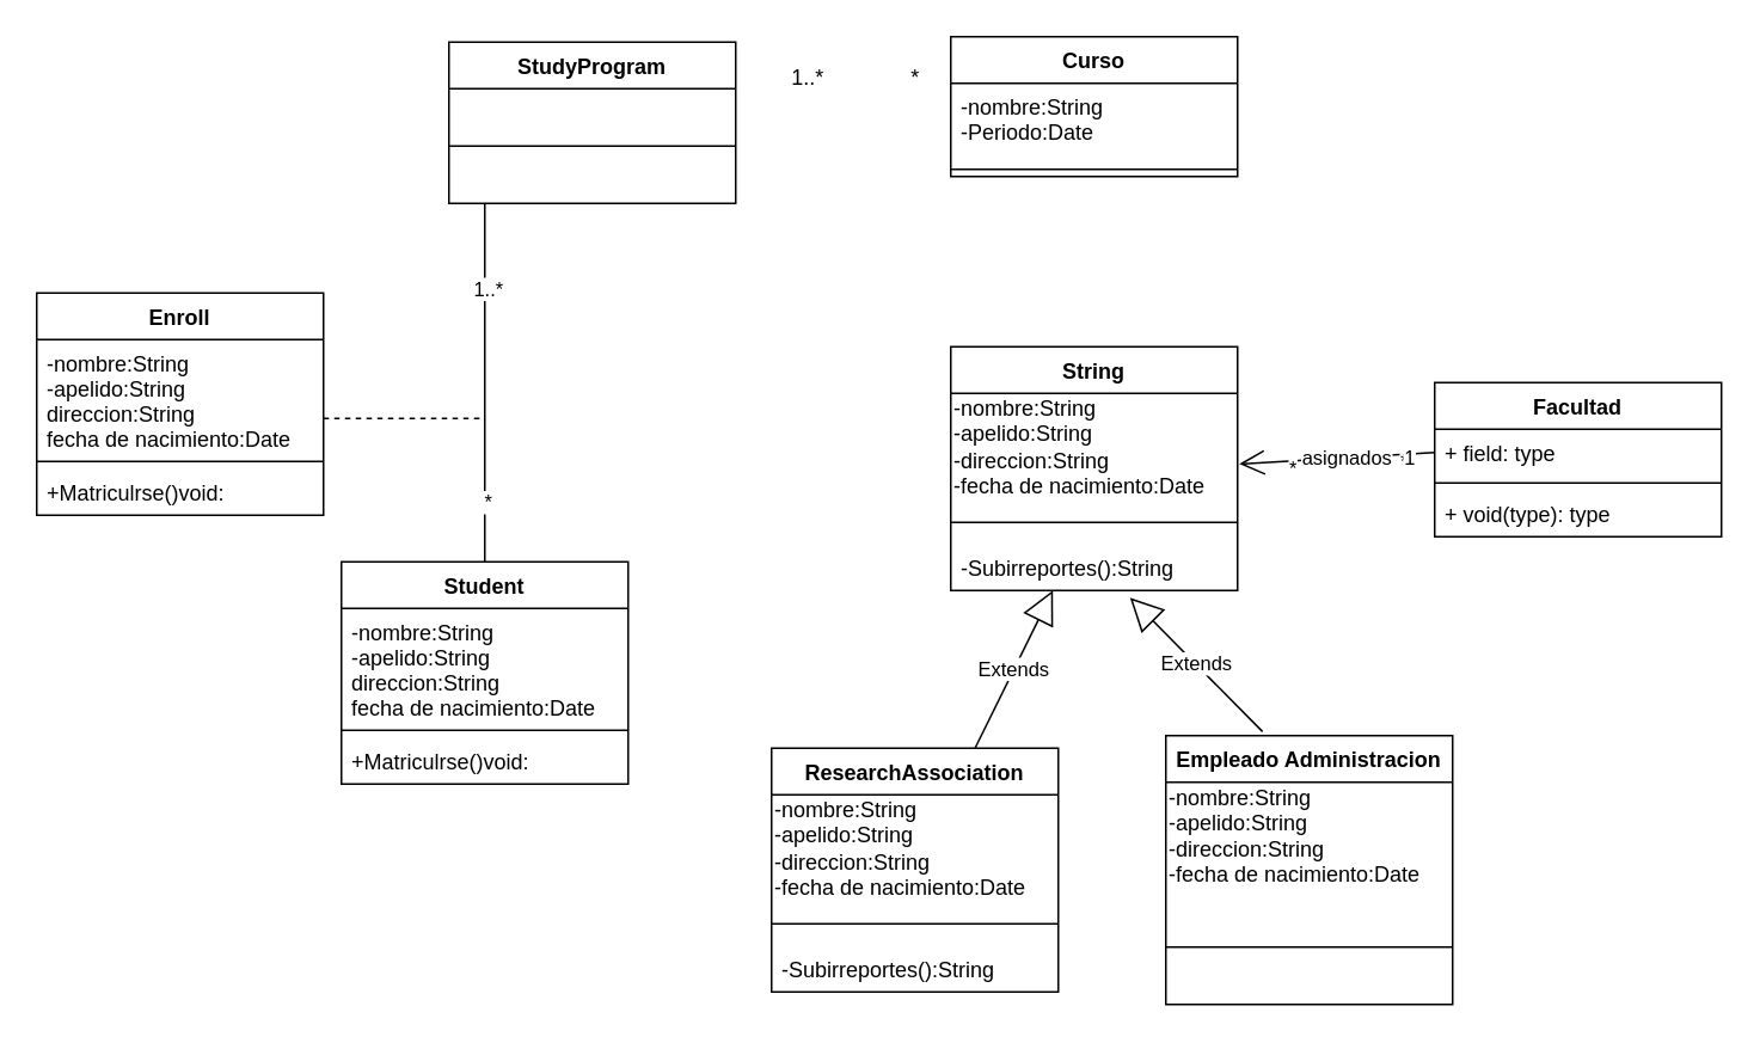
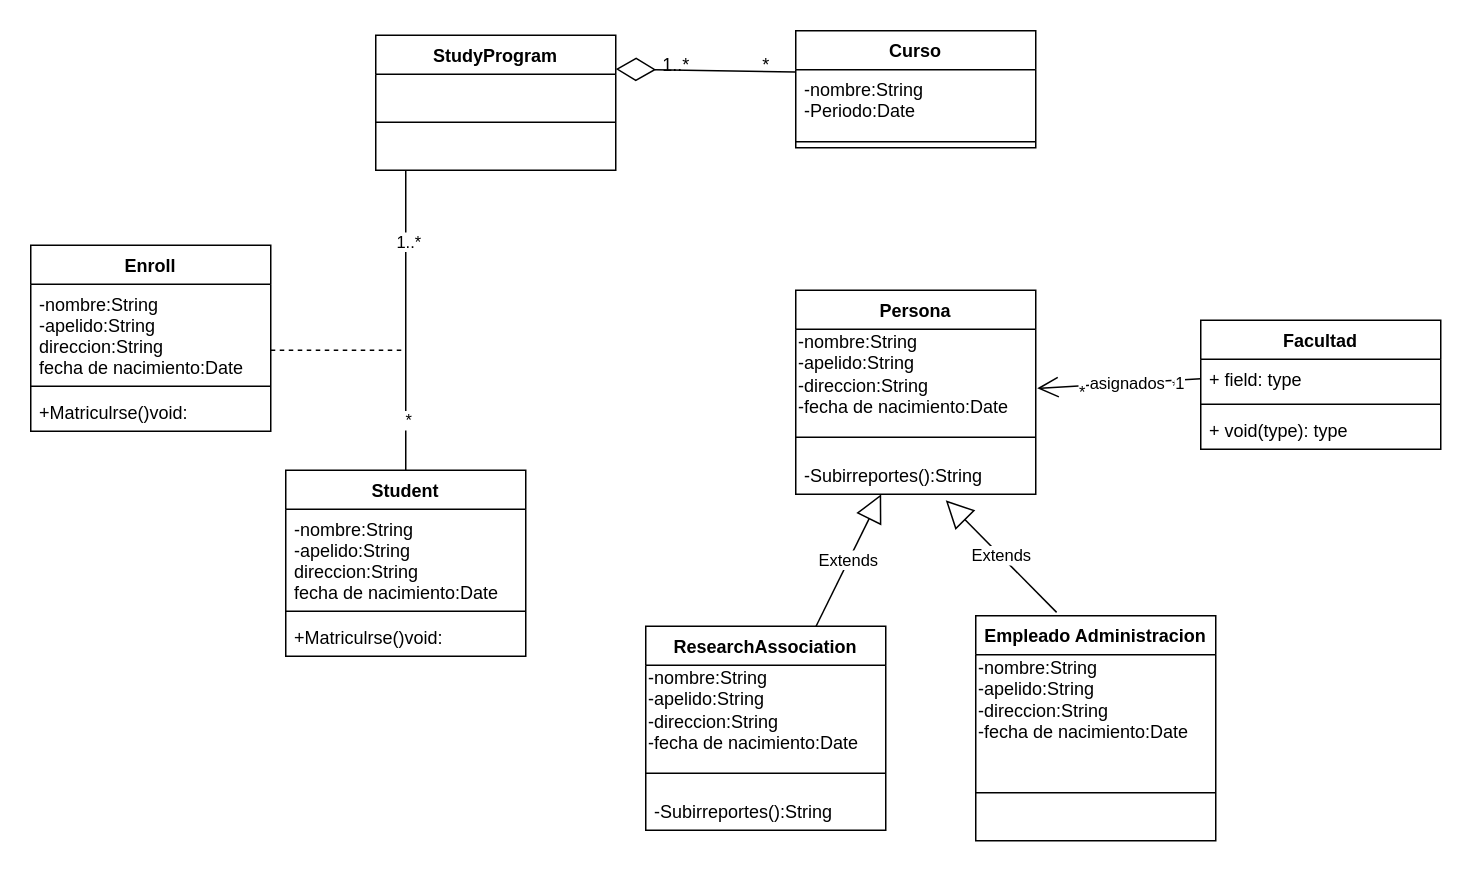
  <mxCell id="0" />
  <mxCell id="1" parent="0" />
  <mxCell id="2" value="ResearchAssociation" style="swimlane;fontStyle=1;align=center;verticalAlign=top;childLayout=stackLayout;horizontal=1;startSize=26;horizontalStack=0;resizeParent=1;resizeParentMax=0;resizeLast=0;collapsible=1;marginBottom=0;" vertex="1" parent="1"><mxGeometry x="430" y="417" width="160" height="136" as="geometry" /></mxCell>
  <mxCell id="3" value="&lt;span style=&quot;&quot;&gt;-nombre:String&lt;/span&gt;&lt;br style=&quot;padding: 0px; margin: 0px;&quot;&gt;&lt;span style=&quot;&quot;&gt;-apelido:String&lt;/span&gt;&lt;br style=&quot;padding: 0px; margin: 0px;&quot;&gt;&lt;span style=&quot;&quot;&gt;-direccion:String&amp;nbsp;&lt;/span&gt;&lt;br style=&quot;padding: 0px; margin: 0px;&quot;&gt;&lt;span style=&quot;&quot;&gt;-fecha de nacimiento:Date&lt;/span&gt;" style="text;html=1;align=left;verticalAlign=middle;resizable=0;points=[];autosize=1;strokeColor=none;fillColor=none;" vertex="1" parent="2"><mxGeometry y="26" width="160" height="60" as="geometry" /></mxCell>
  <mxCell id="4" value="" style="line;strokeWidth=1;fillColor=none;align=left;verticalAlign=middle;spacingTop=-1;spacingLeft=3;spacingRight=3;rotatable=0;labelPosition=right;points=[];portConstraint=eastwest;" vertex="1" parent="2"><mxGeometry y="86" width="160" height="24" as="geometry" /></mxCell>
  <mxCell id="5" value="-Subirreportes():String" style="text;strokeColor=none;fillColor=none;align=left;verticalAlign=top;spacingLeft=4;spacingRight=4;overflow=hidden;rotatable=0;points=[[0,0.5],[1,0.5]];portConstraint=eastwest;" vertex="1" parent="2"><mxGeometry y="110" width="160" height="26" as="geometry" /></mxCell>
  <mxCell id="6" value="Curso" style="swimlane;fontStyle=1;align=center;verticalAlign=top;childLayout=stackLayout;horizontal=1;startSize=26;horizontalStack=0;resizeParent=1;resizeParentMax=0;resizeLast=0;collapsible=1;marginBottom=0;" vertex="1" parent="1"><mxGeometry x="530" y="20" width="160" height="78" as="geometry" /></mxCell>
  <mxCell id="7" value="-nombre:String&#10;-Periodo:Date" style="text;strokeColor=none;fillColor=none;align=left;verticalAlign=top;spacingLeft=4;spacingRight=4;overflow=hidden;rotatable=0;points=[[0,0.5],[1,0.5]];portConstraint=eastwest;" vertex="1" parent="6"><mxGeometry y="26" width="160" height="44" as="geometry" /></mxCell>
  <mxCell id="8" value="" style="line;strokeWidth=1;fillColor=none;align=left;verticalAlign=middle;spacingTop=-1;spacingLeft=3;spacingRight=3;rotatable=0;labelPosition=right;points=[];portConstraint=eastwest;" vertex="1" parent="6"><mxGeometry y="70" width="160" height="8" as="geometry" /></mxCell>
  <mxCell id="9" value="Student" style="swimlane;fontStyle=1;align=center;verticalAlign=top;childLayout=stackLayout;horizontal=1;startSize=26;horizontalStack=0;resizeParent=1;resizeParentMax=0;resizeLast=0;collapsible=1;marginBottom=0;" vertex="1" parent="1"><mxGeometry x="190" y="313" width="160" height="124" as="geometry" /></mxCell>
  <mxCell id="10" value="-nombre:String&#10;-apelido:String&#10;direccion:String &#10;fecha de nacimiento:Date" style="text;strokeColor=none;fillColor=none;align=left;verticalAlign=top;spacingLeft=4;spacingRight=4;overflow=hidden;rotatable=0;points=[[0,0.5],[1,0.5]];portConstraint=eastwest;" vertex="1" parent="9"><mxGeometry y="26" width="160" height="64" as="geometry" /></mxCell>
  <mxCell id="11" value="" style="line;strokeWidth=1;fillColor=none;align=left;verticalAlign=middle;spacingTop=-1;spacingLeft=3;spacingRight=3;rotatable=0;labelPosition=right;points=[];portConstraint=eastwest;" vertex="1" parent="9"><mxGeometry y="90" width="160" height="8" as="geometry" /></mxCell>
  <mxCell id="12" value="+Matriculrse()void:" style="text;strokeColor=none;fillColor=none;align=left;verticalAlign=top;spacingLeft=4;spacingRight=4;overflow=hidden;rotatable=0;points=[[0,0.5],[1,0.5]];portConstraint=eastwest;" vertex="1" parent="9"><mxGeometry y="98" width="160" height="26" as="geometry" /></mxCell>
  <mxCell id="13" value="StudyProgram" style="swimlane;fontStyle=1;align=center;verticalAlign=top;childLayout=stackLayout;horizontal=1;startSize=26;horizontalStack=0;resizeParent=1;resizeParentMax=0;resizeLast=0;collapsible=1;marginBottom=0;" vertex="1" parent="1"><mxGeometry x="250" y="23" width="160" height="90" as="geometry" /></mxCell>
  <mxCell id="14" value="" style="line;strokeWidth=1;fillColor=none;align=left;verticalAlign=middle;spacingTop=-1;spacingLeft=3;spacingRight=3;rotatable=0;labelPosition=right;points=[];portConstraint=eastwest;" vertex="1" parent="13"><mxGeometry y="26" width="160" height="64" as="geometry" /></mxCell>
  <mxCell id="15" value="Facultad" style="swimlane;fontStyle=1;align=center;verticalAlign=top;childLayout=stackLayout;horizontal=1;startSize=26;horizontalStack=0;resizeParent=1;resizeParentMax=0;resizeLast=0;collapsible=1;marginBottom=0;" vertex="1" parent="1"><mxGeometry x="800" y="213" width="160" height="86" as="geometry" /></mxCell>
  <mxCell id="16" value="+ field: type" style="text;strokeColor=none;fillColor=none;align=left;verticalAlign=top;spacingLeft=4;spacingRight=4;overflow=hidden;rotatable=0;points=[[0,0.5],[1,0.5]];portConstraint=eastwest;" vertex="1" parent="15"><mxGeometry y="26" width="160" height="26" as="geometry" /></mxCell>
  <mxCell id="17" value="" style="line;strokeWidth=1;fillColor=none;align=left;verticalAlign=middle;spacingTop=-1;spacingLeft=3;spacingRight=3;rotatable=0;labelPosition=right;points=[];portConstraint=eastwest;" vertex="1" parent="15"><mxGeometry y="52" width="160" height="8" as="geometry" /></mxCell>
  <mxCell id="18" value="+ void(type): type" style="text;strokeColor=none;fillColor=none;align=left;verticalAlign=top;spacingLeft=4;spacingRight=4;overflow=hidden;rotatable=0;points=[[0,0.5],[1,0.5]];portConstraint=eastwest;" vertex="1" parent="15"><mxGeometry y="60" width="160" height="26" as="geometry" /></mxCell>
  <mxCell id="19" value="Empleado Administracion" style="swimlane;fontStyle=1;align=center;verticalAlign=top;childLayout=stackLayout;horizontal=1;startSize=26;horizontalStack=0;resizeParent=1;resizeParentMax=0;resizeLast=0;collapsible=1;marginBottom=0;" vertex="1" parent="1"><mxGeometry x="650" y="410" width="160" height="150" as="geometry" /></mxCell>
  <mxCell id="20" value="&lt;span style=&quot;&quot;&gt;-nombre:String&lt;/span&gt;&lt;br style=&quot;padding: 0px; margin: 0px;&quot;&gt;&lt;span style=&quot;&quot;&gt;-apelido:String&lt;/span&gt;&lt;br style=&quot;padding: 0px; margin: 0px;&quot;&gt;&lt;span style=&quot;&quot;&gt;-direccion:String&amp;nbsp;&lt;/span&gt;&lt;br style=&quot;padding: 0px; margin: 0px;&quot;&gt;&lt;span style=&quot;&quot;&gt;-fecha de nacimiento:Date&lt;/span&gt;" style="text;html=1;align=left;verticalAlign=middle;resizable=0;points=[];autosize=1;strokeColor=none;fillColor=none;" vertex="1" parent="19"><mxGeometry y="26" width="160" height="60" as="geometry" /></mxCell>
  <mxCell id="21" value="" style="line;strokeWidth=1;fillColor=none;align=left;verticalAlign=middle;spacingTop=-1;spacingLeft=3;spacingRight=3;rotatable=0;labelPosition=right;points=[];portConstraint=eastwest;" vertex="1" parent="19"><mxGeometry y="86" width="160" height="64" as="geometry" /></mxCell>
  <mxCell id="22" value="" style="endArrow=none;html=1;rounded=0;exitX=0.5;exitY=0;exitDx=0;exitDy=0;" edge="1" parent="1" source="9"><mxGeometry width="50" height="50" relative="1" as="geometry"><mxPoint x="400" y="153" as="sourcePoint" /><mxPoint x="270" y="113" as="targetPoint" /></mxGeometry></mxCell>
  <mxCell id="23" value="1..*" style="edgeLabel;html=1;align=center;verticalAlign=middle;resizable=0;points=[];" vertex="1" connectable="0" parent="22"><mxGeometry x="0.527" y="-1" relative="1" as="geometry"><mxPoint as="offset" /></mxGeometry></mxCell>
  <mxCell id="24" value="*" style="edgeLabel;html=1;align=center;verticalAlign=middle;resizable=0;points=[];" vertex="1" connectable="0" parent="22"><mxGeometry x="-0.662" y="-1" relative="1" as="geometry"><mxPoint as="offset" /></mxGeometry></mxCell>
+ <mxCell id="25" value="" style="endArrow=diamondThin;endFill=0;endSize=24;html=1;rounded=0;entryX=1;entryY=0.25;entryDx=0;entryDy=0;exitX=-0.001;exitY=0.036;exitDx=0;exitDy=0;exitPerimeter=0;" edge="1" parent="1" source="7" target="13"><mxGeometry width="160" relative="1" as="geometry"><mxPoint x="590" y="153" as="sourcePoint" /><mxPoint x="660" y="133" as="targetPoint" /></mxGeometry></mxCell>
  <mxCell id="26" value="1..*" style="text;html=1;align=center;verticalAlign=middle;resizable=0;points=[];autosize=1;strokeColor=none;fillColor=none;" vertex="1" parent="1"><mxGeometry x="435" y="33" width="30" height="20" as="geometry" /></mxCell>
  <mxCell id="27" value="*" style="text;html=1;align=center;verticalAlign=middle;resizable=0;points=[];autosize=1;strokeColor=none;fillColor=none;" vertex="1" parent="1"><mxGeometry x="500" y="33" width="20" height="20" as="geometry" /></mxCell>
  <mxCell id="28" value="" style="endArrow=open;endFill=1;endSize=12;html=1;rounded=0;exitX=0;exitY=0.5;exitDx=0;exitDy=0;entryX=1.006;entryY=0.657;entryDx=0;entryDy=0;entryPerimeter=0;" edge="1" parent="1" source="16" target="34"><mxGeometry width="160" relative="1" as="geometry"><mxPoint x="690" y="252.421" as="sourcePoint" /><mxPoint x="720" y="273" as="targetPoint" /></mxGeometry></mxCell>
  <mxCell id="29" value="*" style="edgeLabel;html=1;align=center;verticalAlign=middle;resizable=0;points=[];" vertex="1" connectable="0" parent="28"><mxGeometry x="-0.667" y="3" relative="1" as="geometry"><mxPoint as="offset" /></mxGeometry></mxCell>
  <mxCell id="30" value="*" style="edgeLabel;html=1;align=center;verticalAlign=middle;resizable=0;points=[];" vertex="1" connectable="0" parent="28"><mxGeometry x="0.813" y="3" relative="1" as="geometry"><mxPoint x="19" as="offset" /></mxGeometry></mxCell>
  <mxCell id="31" value="asignados" style="edgeLabel;html=1;align=center;verticalAlign=middle;resizable=0;points=[];" vertex="1" connectable="0" parent="28"><mxGeometry x="-0.078" relative="1" as="geometry"><mxPoint as="offset" /></mxGeometry></mxCell>
  <mxCell id="32" value="1" style="edgeLabel;html=1;align=center;verticalAlign=middle;resizable=0;points=[];" vertex="1" connectable="0" parent="28"><mxGeometry x="-0.725" y="2" relative="1" as="geometry"><mxPoint as="offset" /></mxGeometry></mxCell>
- <mxCell id="33" value="String" style="swimlane;fontStyle=1;align=center;verticalAlign=top;childLayout=stackLayout;horizontal=1;startSize=26;horizontalStack=0;resizeParent=1;resizeParentMax=0;resizeLast=0;collapsible=1;marginBottom=0;" vertex="1" parent="1"><mxGeometry x="530" y="193" width="160" height="136" as="geometry" /></mxCell>
+ <mxCell id="33" value="Persona" style="swimlane;fontStyle=1;align=center;verticalAlign=top;childLayout=stackLayout;horizontal=1;startSize=26;horizontalStack=0;resizeParent=1;resizeParentMax=0;resizeLast=0;collapsible=1;marginBottom=0;" vertex="1" parent="1"><mxGeometry x="530" y="193" width="160" height="136" as="geometry" /></mxCell>
  <mxCell id="34" value="&lt;span style=&quot;&quot;&gt;-nombre:String&lt;/span&gt;&lt;br style=&quot;padding: 0px; margin: 0px;&quot;&gt;&lt;span style=&quot;&quot;&gt;-apelido:String&lt;/span&gt;&lt;br style=&quot;padding: 0px; margin: 0px;&quot;&gt;&lt;span style=&quot;&quot;&gt;-direccion:String&amp;nbsp;&lt;/span&gt;&lt;br style=&quot;padding: 0px; margin: 0px;&quot;&gt;&lt;span style=&quot;&quot;&gt;-fecha de nacimiento:Date&lt;/span&gt;" style="text;html=1;align=left;verticalAlign=middle;resizable=0;points=[];autosize=1;strokeColor=none;fillColor=none;" vertex="1" parent="33"><mxGeometry y="26" width="160" height="60" as="geometry" /></mxCell>
  <mxCell id="35" value="" style="line;strokeWidth=1;fillColor=none;align=left;verticalAlign=middle;spacingTop=-1;spacingLeft=3;spacingRight=3;rotatable=0;labelPosition=right;points=[];portConstraint=eastwest;" vertex="1" parent="33"><mxGeometry y="86" width="160" height="24" as="geometry" /></mxCell>
  <mxCell id="36" value="-Subirreportes():String" style="text;strokeColor=none;fillColor=none;align=left;verticalAlign=top;spacingLeft=4;spacingRight=4;overflow=hidden;rotatable=0;points=[[0,0.5],[1,0.5]];portConstraint=eastwest;" vertex="1" parent="33"><mxGeometry y="110" width="160" height="26" as="geometry" /></mxCell>
  <mxCell id="37" value="Extends" style="endArrow=block;endSize=16;endFill=0;html=1;rounded=0;entryX=0.356;entryY=1;entryDx=0;entryDy=0;entryPerimeter=0;" edge="1" parent="1" source="2" target="36"><mxGeometry width="160" relative="1" as="geometry"><mxPoint x="600" y="323" as="sourcePoint" /><mxPoint x="580" y="343" as="targetPoint" /></mxGeometry></mxCell>
  <mxCell id="38" value="Extends" style="endArrow=block;endSize=16;endFill=0;html=1;rounded=0;exitX=0.337;exitY=-0.015;exitDx=0;exitDy=0;exitPerimeter=0;" edge="1" parent="1" source="19"><mxGeometry width="160" relative="1" as="geometry"><mxPoint x="553.521" y="427" as="sourcePoint" /><mxPoint x="630" y="333" as="targetPoint" /></mxGeometry></mxCell>
  <mxCell id="39" value="Enroll" style="swimlane;fontStyle=1;align=center;verticalAlign=top;childLayout=stackLayout;horizontal=1;startSize=26;horizontalStack=0;resizeParent=1;resizeParentMax=0;resizeLast=0;collapsible=1;marginBottom=0;" vertex="1" parent="1"><mxGeometry x="20" y="163" width="160" height="124" as="geometry" /></mxCell>
  <mxCell id="40" value="-nombre:String&#10;-apelido:String&#10;direccion:String &#10;fecha de nacimiento:Date" style="text;strokeColor=none;fillColor=none;align=left;verticalAlign=top;spacingLeft=4;spacingRight=4;overflow=hidden;rotatable=0;points=[[0,0.5],[1,0.5]];portConstraint=eastwest;" vertex="1" parent="39"><mxGeometry y="26" width="160" height="64" as="geometry" /></mxCell>
  <mxCell id="41" value="" style="line;strokeWidth=1;fillColor=none;align=left;verticalAlign=middle;spacingTop=-1;spacingLeft=3;spacingRight=3;rotatable=0;labelPosition=right;points=[];portConstraint=eastwest;" vertex="1" parent="39"><mxGeometry y="90" width="160" height="8" as="geometry" /></mxCell>
  <mxCell id="42" value="+Matriculrse()void:" style="text;strokeColor=none;fillColor=none;align=left;verticalAlign=top;spacingLeft=4;spacingRight=4;overflow=hidden;rotatable=0;points=[[0,0.5],[1,0.5]];portConstraint=eastwest;" vertex="1" parent="39"><mxGeometry y="98" width="160" height="26" as="geometry" /></mxCell>
  <mxCell id="43" value="" style="endArrow=none;html=1;rounded=0;dashed=1;" edge="1" parent="1"><mxGeometry width="50" height="50" relative="1" as="geometry"><mxPoint x="180" y="233" as="sourcePoint" /><mxPoint x="270" y="233" as="targetPoint" /></mxGeometry></mxCell>
